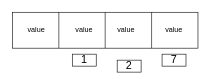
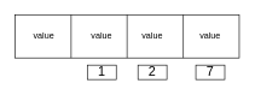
  <mxCell id="0" />
  <mxCell id="1" parent="0" />
  <mxCell id="2" value="" style="rounded=0;whiteSpace=wrap;html=1;" vertex="1" parent="1"><mxGeometry x="20" y="20" width="310" height="60" as="geometry" /></mxCell>
  <mxCell id="3" value="" style="endArrow=none;html=1;entryX=0.25;entryY=0;entryDx=0;entryDy=0;exitX=0.25;exitY=1;exitDx=0;exitDy=0;" edge="1" parent="1" source="2" target="2"><mxGeometry width="50" height="50" relative="1" as="geometry"><mxPoint x="175" y="-40" as="sourcePoint" /><mxPoint x="150" y="110" as="targetPoint" /></mxGeometry></mxCell>
  <mxCell id="4" value="" style="endArrow=none;html=1;entryX=0.5;entryY=0;entryDx=0;entryDy=0;exitX=0.5;exitY=1;exitDx=0;exitDy=0;" edge="1" parent="1" source="2" target="2"><mxGeometry width="50" height="50" relative="1" as="geometry"><mxPoint x="420" y="10" as="sourcePoint" /><mxPoint x="230" y="150" as="targetPoint" /></mxGeometry></mxCell>
  <mxCell id="5" value="" style="endArrow=none;html=1;entryX=0.75;entryY=0;entryDx=0;entryDy=0;exitX=0.75;exitY=1;exitDx=0;exitDy=0;" edge="1" parent="1" source="2" target="2"><mxGeometry width="50" height="50" relative="1" as="geometry"><mxPoint x="180" y="200" as="sourcePoint" /><mxPoint x="230" y="150" as="targetPoint" /></mxGeometry></mxCell>
  <mxCell id="6" value="&lt;font style=&quot;font-size: 18px&quot;&gt;1&lt;/font&gt;" style="text;html=1;fillColor=none;align=center;verticalAlign=middle;whiteSpace=wrap;rounded=0;strokeColor=#000000;" vertex="1" parent="1"><mxGeometry x="120" y="90" width="40" height="20" as="geometry" /></mxCell>
- <mxCell id="7" value="&lt;font style=&quot;font-size: 18px&quot;&gt;2&lt;/font&gt;" style="text;html=1;fillColor=none;align=center;verticalAlign=middle;whiteSpace=wrap;rounded=0;strokeColor=#000000;" vertex="1" parent="1"><mxGeometry x="195" y="100" width="40" height="20" as="geometry" /></mxCell>
+ <mxCell id="7" value="&lt;font style=&quot;font-size: 18px&quot;&gt;2&lt;/font&gt;" style="text;html=1;fillColor=none;align=center;verticalAlign=middle;whiteSpace=wrap;rounded=0;strokeColor=#000000;" vertex="1" parent="1"><mxGeometry x="190" y="90" width="40" height="20" as="geometry" /></mxCell>
  <mxCell id="8" value="&lt;font style=&quot;font-size: 18px&quot;&gt;7&lt;/font&gt;" style="text;html=1;fillColor=none;align=center;verticalAlign=middle;whiteSpace=wrap;rounded=0;strokeColor=#000000;" vertex="1" parent="1"><mxGeometry x="270" y="90" width="40" height="20" as="geometry" /></mxCell>
  <mxCell id="9" value="value" style="text;html=1;strokeColor=none;fillColor=none;align=center;verticalAlign=middle;whiteSpace=wrap;rounded=0;" vertex="1" parent="1"><mxGeometry x="270" y="40" width="40" height="20" as="geometry" /></mxCell>
  <mxCell id="10" value="value" style="text;html=1;strokeColor=none;fillColor=none;align=center;verticalAlign=middle;whiteSpace=wrap;rounded=0;" vertex="1" parent="1"><mxGeometry x="190" y="40" width="40" height="20" as="geometry" /></mxCell>
  <mxCell id="11" value="value" style="text;html=1;strokeColor=none;fillColor=none;align=center;verticalAlign=middle;whiteSpace=wrap;rounded=0;" vertex="1" parent="1"><mxGeometry x="120" y="40" width="40" height="20" as="geometry" /></mxCell>
  <mxCell id="12" value="value" style="text;html=1;strokeColor=none;fillColor=none;align=center;verticalAlign=middle;whiteSpace=wrap;rounded=0;" vertex="1" parent="1"><mxGeometry x="40" y="40" width="40" height="20" as="geometry" /></mxCell>
